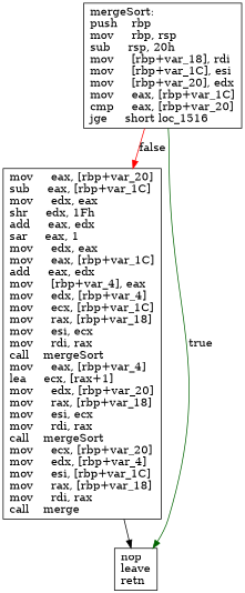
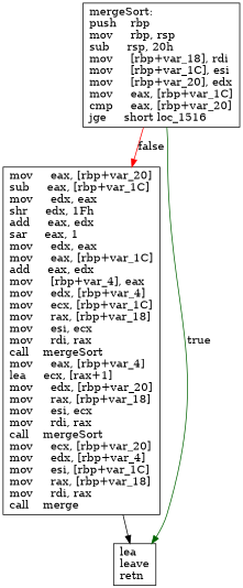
  digraph {
    node [shape=box]
    n1 [label="mergeSort:\lpush    rbp\lmov     rbp, rsp\lsub     rsp, 20h\lmov     [rbp+var_18], rdi\lmov     [rbp+var_1C], esi\lmov     [rbp+var_20], edx\lmov     eax, [rbp+var_1C]\lcmp     eax, [rbp+var_20]\ljge     short loc_1516\l"]
    n2 [label="mov     eax, [rbp+var_20]\lsub     eax, [rbp+var_1C]\lmov     edx, eax\lshr     edx, 1Fh\ladd     eax, edx\lsar     eax, 1\lmov     edx, eax\lmov     eax, [rbp+var_1C]\ladd     eax, edx\lmov     [rbp+var_4], eax\lmov     edx, [rbp+var_4]\lmov     ecx, [rbp+var_1C]\lmov     rax, [rbp+var_18]\lmov     esi, ecx\lmov     rdi, rax\lcall    mergeSort\lmov     eax, [rbp+var_4]\llea     ecx, [rax+1]\lmov     edx, [rbp+var_20]\lmov     rax, [rbp+var_18]\lmov     esi, ecx\lmov     rdi, rax\lcall    mergeSort\lmov     ecx, [rbp+var_20]\lmov     edx, [rbp+var_4]\lmov     esi, [rbp+var_1C]\lmov     rax, [rbp+var_18]\lmov     rdi, rax\lcall    merge\l"]
-   n3 [label="nop\lleave\lretn\l"]
+   n3 [label="lea\lleave\lretn\l"]
    n1 -> n2 [color=red label=false]
    n1 -> n3 [color=darkgreen label=true]
    n2 -> n3
  }
